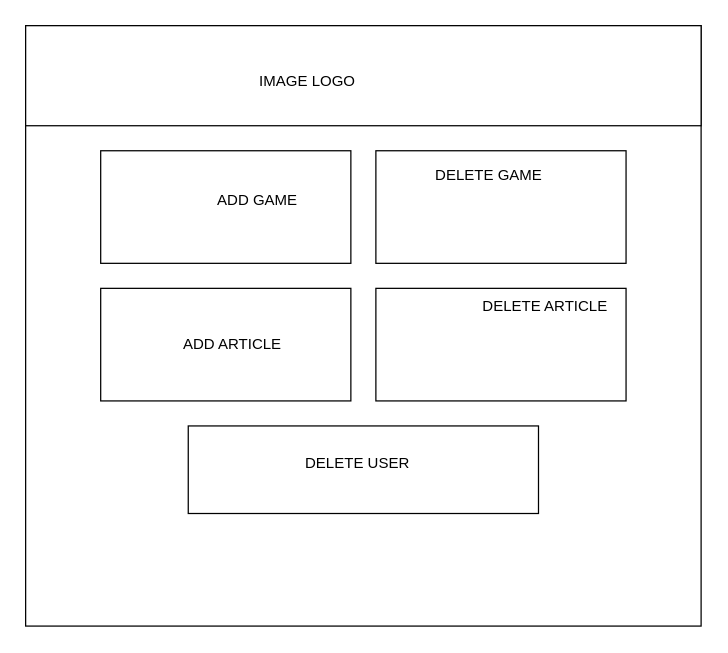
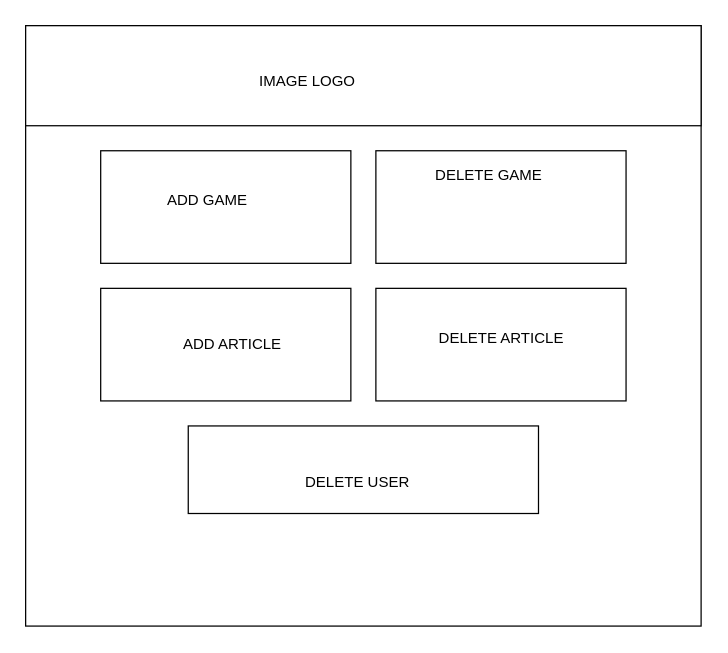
  <mxCell id="0" />
  <mxCell id="1" parent="0" />
  <mxCell id="2" value="" style="rounded=0;whiteSpace=wrap;html=1;" vertex="1" parent="1"><mxGeometry x="20" y="20" width="540" height="480" as="geometry" /></mxCell>
  <mxCell id="3" value="" style="rounded=0;whiteSpace=wrap;html=1;" vertex="1" parent="1"><mxGeometry x="20" y="20" width="540" height="80" as="geometry" /></mxCell>
  <mxCell id="4" value="" style="rounded=0;whiteSpace=wrap;html=1;" vertex="1" parent="1"><mxGeometry x="300" y="120" width="200" height="90" as="geometry" /></mxCell>
  <mxCell id="5" value="" style="rounded=0;whiteSpace=wrap;html=1;" vertex="1" parent="1"><mxGeometry x="80" y="120" width="200" height="90" as="geometry" /></mxCell>
  <mxCell id="6" value="" style="rounded=0;whiteSpace=wrap;html=1;" vertex="1" parent="1"><mxGeometry x="300" y="230" width="200" height="90" as="geometry" /></mxCell>
  <mxCell id="7" value="" style="rounded=0;whiteSpace=wrap;html=1;" vertex="1" parent="1"><mxGeometry x="80" y="230" width="200" height="90" as="geometry" /></mxCell>
  <mxCell id="8" value="" style="rounded=0;whiteSpace=wrap;html=1;" vertex="1" parent="1"><mxGeometry x="150" y="340" width="280" height="70" as="geometry" /></mxCell>
  <mxCell id="9" value="IMAGE LOGO" style="text;html=1;align=center;verticalAlign=middle;resizable=0;points=[];autosize=1;strokeColor=none;" vertex="1" parent="1"><mxGeometry x="200" y="55" width="90" height="20" as="geometry" /></mxCell>
- <mxCell id="10" value="ADD GAME" style="text;html=1;align=center;verticalAlign=middle;resizable=0;points=[];autosize=1;strokeColor=none;" vertex="1" parent="1"><mxGeometry x="165" y="150" width="80" height="20" as="geometry" /></mxCell>
+ <mxCell id="10" value="ADD GAME" style="text;html=1;align=center;verticalAlign=middle;resizable=0;points=[];autosize=1;strokeColor=none;" vertex="1" parent="1"><mxGeometry x="125" y="150" width="80" height="20" as="geometry" /></mxCell>
  <mxCell id="11" value="DELETE GAME" style="text;html=1;align=center;verticalAlign=middle;resizable=0;points=[];autosize=1;strokeColor=none;" vertex="1" parent="1"><mxGeometry x="340" y="130" width="100" height="20" as="geometry" /></mxCell>
  <mxCell id="12" value="ADD ARTICLE" style="text;html=1;align=center;verticalAlign=middle;resizable=0;points=[];autosize=1;strokeColor=none;" vertex="1" parent="1"><mxGeometry x="140" y="265" width="90" height="20" as="geometry" /></mxCell>
- <mxCell id="13" value="DELETE ARTICLE" style="text;html=1;align=center;verticalAlign=middle;resizable=0;points=[];autosize=1;strokeColor=none;" vertex="1" parent="1"><mxGeometry x="375" y="235" width="120" height="20" as="geometry" /></mxCell>
- <mxCell id="14" value="DELETE USER" style="text;html=1;align=center;verticalAlign=middle;resizable=0;points=[];autosize=1;strokeColor=none;" vertex="1" parent="1"><mxGeometry x="235" y="360" width="100" height="20" as="geometry" /></mxCell>
+ <mxCell id="13" value="DELETE ARTICLE" style="text;html=1;align=center;verticalAlign=middle;resizable=0;points=[];autosize=1;strokeColor=none;" vertex="1" parent="1"><mxGeometry x="340" y="260" width="120" height="20" as="geometry" /></mxCell>
+ <mxCell id="14" value="DELETE USER" style="text;html=1;align=center;verticalAlign=middle;resizable=0;points=[];autosize=1;strokeColor=none;" vertex="1" parent="1"><mxGeometry x="235" y="375" width="100" height="20" as="geometry" /></mxCell>
